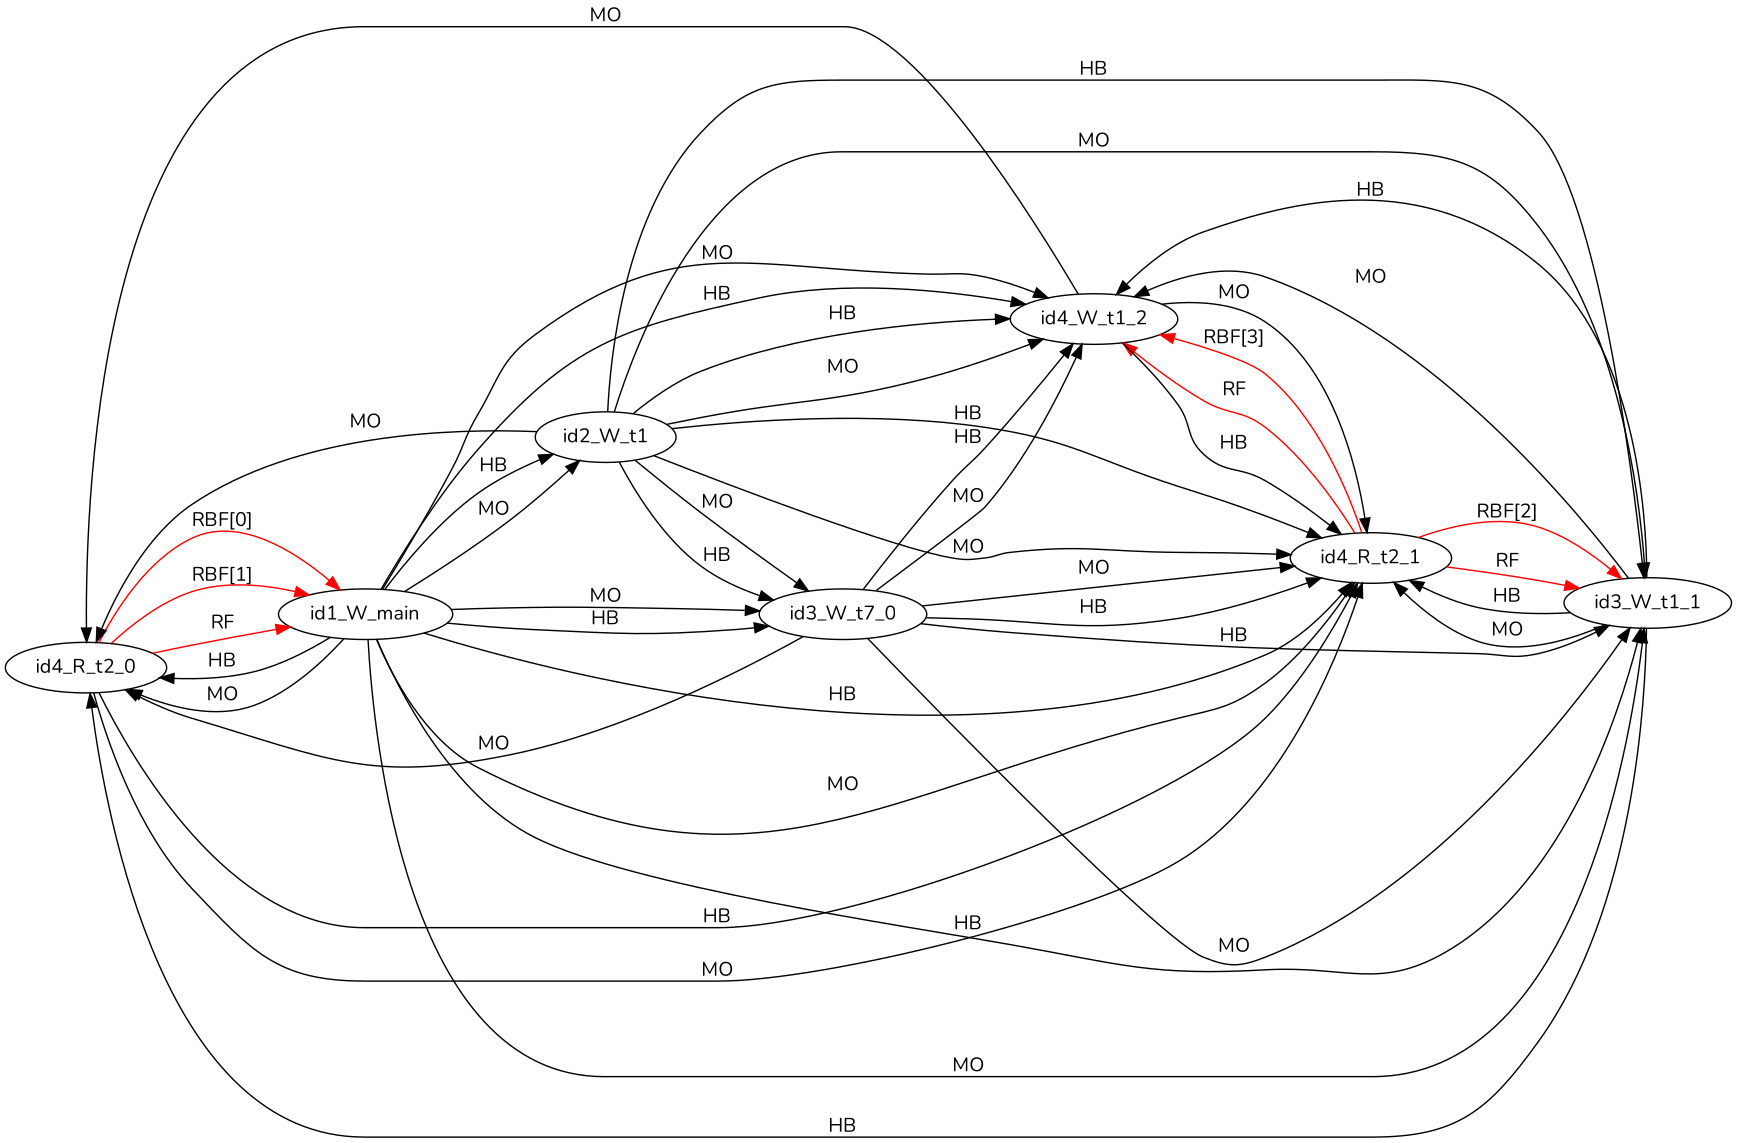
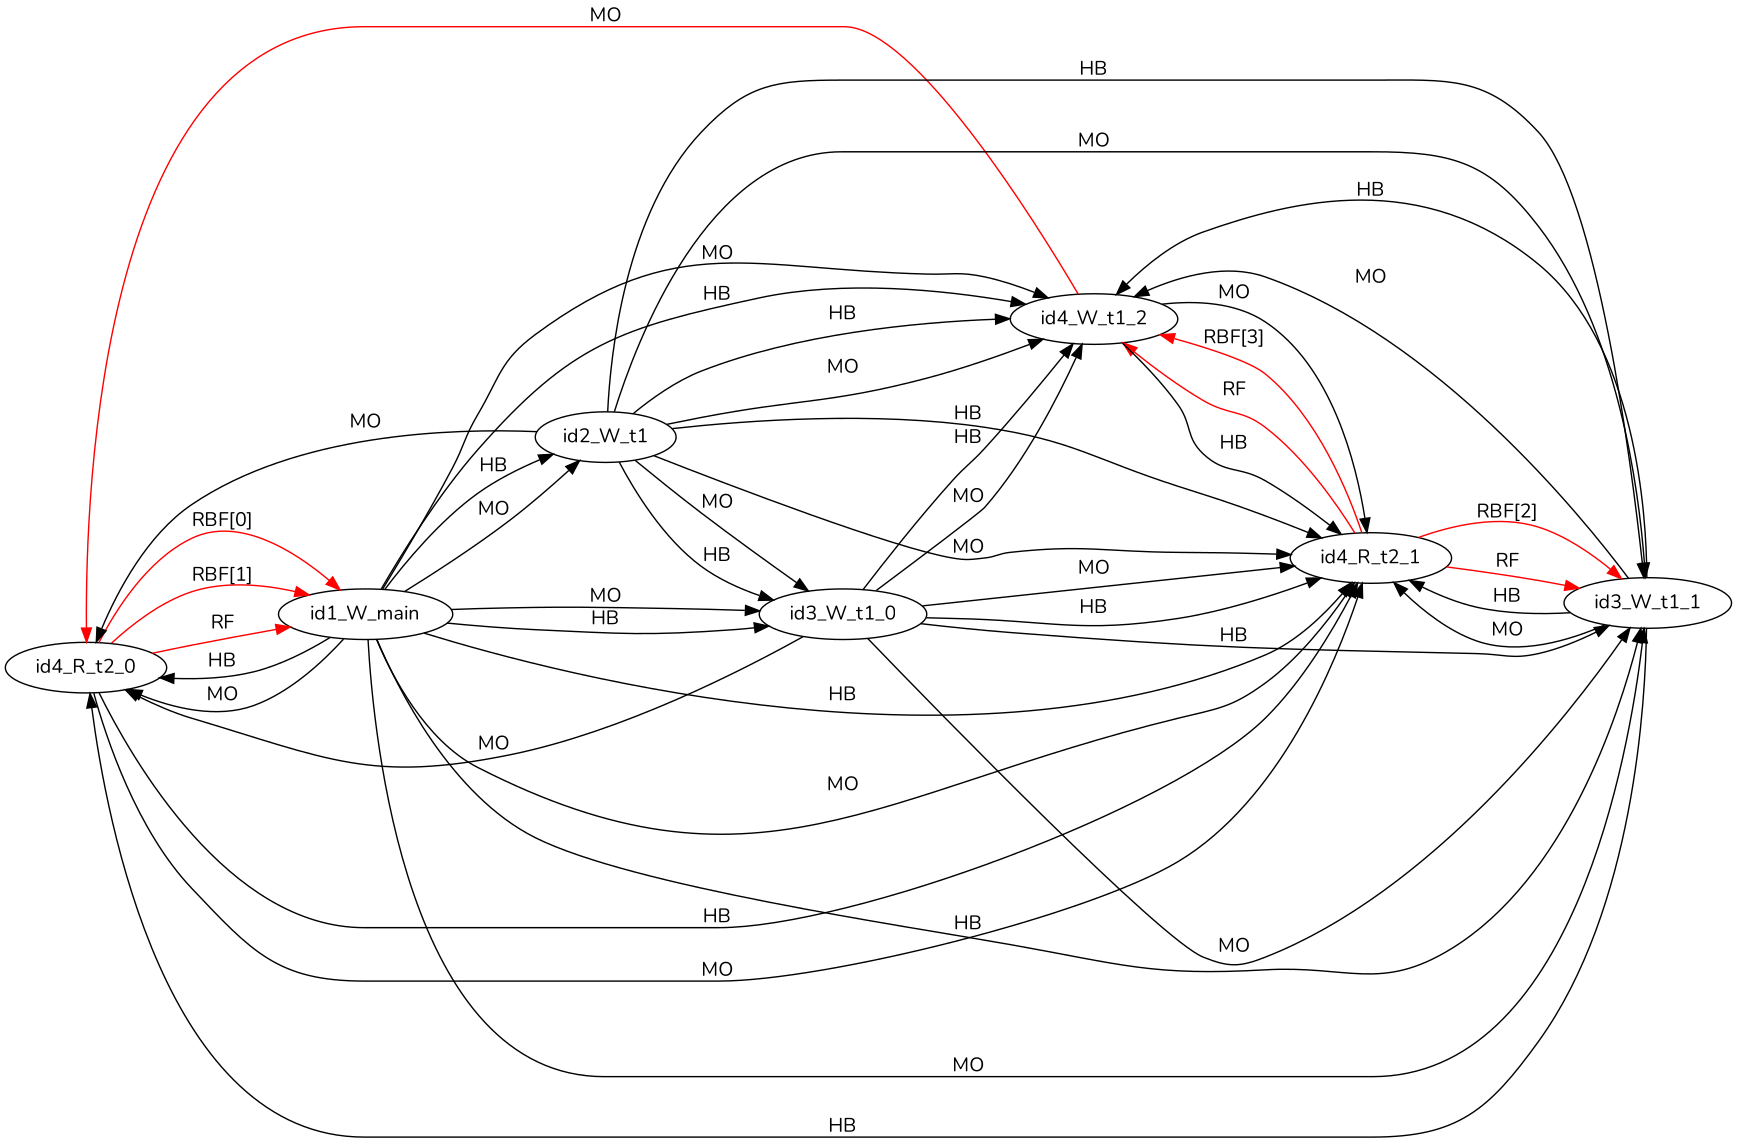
  digraph {
    fontname=Nunito
    rankdir=LR
    node [fontname=Nunito]
    edge [color=black fontname=Nunito]
    id4_R_t2_0
    id1_W_main
    id4_R_t2_1
    id3_W_t1_1
    n5 [label=id4_W_t1_2]
    id2_W_t1
-   id3_W_t1_0 [label=id3_W_t7_0]
+   id3_W_t1_0
    id4_R_t2_0 -> id1_W_main [color=red label="RBF[0]"]
    id4_R_t2_0 -> id1_W_main [color=red label="RBF[1]"]
    id4_R_t2_0 -> id1_W_main [color=red label=RF]
    id4_R_t2_0 -> id4_R_t2_1 [label=HB]
    id4_R_t2_0 -> id4_R_t2_1 [label=MO]
    id1_W_main -> id4_R_t2_0 [label=HB]
    id1_W_main -> id4_R_t2_0 [label=MO]
    id1_W_main -> id4_R_t2_1 [label=HB]
    id1_W_main -> id4_R_t2_1 [label=MO]
    id1_W_main -> id3_W_t1_1 [label=HB]
    id1_W_main -> id3_W_t1_1 [label=MO]
    id1_W_main -> n5 [label=HB]
    id1_W_main -> n5 [label=MO]
    id1_W_main -> id2_W_t1 [label=HB]
    id1_W_main -> id2_W_t1 [label=MO]
    id1_W_main -> id3_W_t1_0 [label=HB]
    id1_W_main -> id3_W_t1_0 [label=MO]
    id4_R_t2_1 -> id3_W_t1_1 [color=red label="RBF[2]"]
    id4_R_t2_1 -> id3_W_t1_1 [color=red label=RF]
    id4_R_t2_1 -> n5 [color=red label="RBF[3]"]
    id4_R_t2_1 -> n5 [color=red label=RF]
    id3_W_t1_1 -> id4_R_t2_0 [label=HB]
    id3_W_t1_1 -> id4_R_t2_1 [label=HB]
    id3_W_t1_1 -> id4_R_t2_1 [label=MO]
    id3_W_t1_1 -> n5 [label=HB]
    id3_W_t1_1 -> n5 [label=MO]
-   n5 -> id4_R_t2_0 [label=MO]
+   n5 -> id4_R_t2_0 [color=red label=MO]
    n5 -> id4_R_t2_1 [label=HB]
    n5 -> id4_R_t2_1 [label=MO]
    id2_W_t1 -> id4_R_t2_0 [label=MO]
    id2_W_t1 -> id4_R_t2_1 [label=HB]
    id2_W_t1 -> id4_R_t2_1 [label=MO]
    id2_W_t1 -> id3_W_t1_1 [label=HB]
    id2_W_t1 -> id3_W_t1_1 [label=MO]
    id2_W_t1 -> n5 [label=HB]
    id2_W_t1 -> n5 [label=MO]
    id2_W_t1 -> id3_W_t1_0 [label=HB]
    id2_W_t1 -> id3_W_t1_0 [label=MO]
    id3_W_t1_0 -> id4_R_t2_0 [label=MO]
    id3_W_t1_0 -> id4_R_t2_1 [label=HB]
    id3_W_t1_0 -> id4_R_t2_1 [label=MO]
    id3_W_t1_0 -> id3_W_t1_1 [label=HB]
    id3_W_t1_0 -> id3_W_t1_1 [label=MO]
    id3_W_t1_0 -> n5 [label=HB]
    id3_W_t1_0 -> n5 [label=MO]
  }
